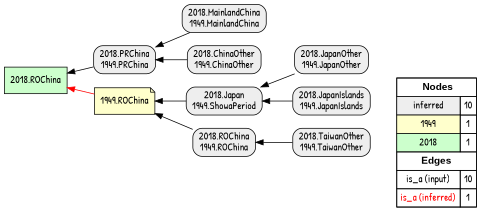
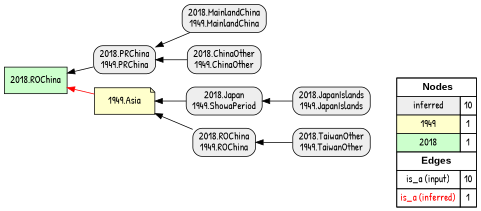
  digraph {
    fontname="Patrick Hand"
    rankdir=RL
    node [fillcolor="#EEEEEE" fontname="Patrick Hand" shape=box style="filled,rounded"]
    edge [arrowhead=normal color="#000000" constraint=true fontname="Patrick Hand" penwidth=1 style=solid]
    n1 [fillcolor=white label=<   <TABLE BORDER="0" CELLBORDER="1" CELLSPACING="0" CELLPADDING="4">  <TR> <TD COLSPAN="2"><font face="Arial Black"> Nodes</font></TD> </TR>  <TR>   <TD bgcolor="#EEEEEE" fontname="helvetica">inferred</TD>   <TD>10</TD>   </TR>  <TR>   <TD bgcolor="#FFFFCC" fontname="helvetica">1949</TD>   <TD>1</TD>   </TR>  <TR>   <TD bgcolor="#CCFFCC" fontname="helvetica">2018</TD>   <TD>1</TD>   </TR>  <TR> <TD COLSPAN="2"><font face = "Arial Black"> Edges </font></TD> </TR>  <TR>   <TD><font color ="#000000">is_a (input)</font></TD><TD>10</TD> </TR> <TR>   <TD><font color ="#FF0000">is_a (inferred)</font></TD><TD>1</TD> </TR> </TABLE>   > margin=0 style=filled]
-   "1949.Asia" [fillcolor="#FFFFCC" shape=note style=filled label="1949.ROChina"]
+   "1949.Asia" [fillcolor="#FFFFCC" shape=note style=filled]
    n3 [fillcolor="#CCFFCC" label="2018.ROChina" style=filled]
-   "2018.JapanOther\n1949.JapanOther"
    "2018.Japan\n1949.ShowaPeriod"
    "2018.MainlandChina\n1949.MainlandChina"
    "2018.PRChina\n1949.PRChina"
    "2018.JapanIslands\n1949.JapanIslands"
    "2018.TaiwanOther\n1949.TaiwanOther"
    "2018.ROChina\n1949.ROChina"
    "2018.ChinaOther\n1949.ChinaOther"
    subgraph sub_1 {
      rank=source
      n1
    }
    "1949.Asia" -> n3 [color="#FF0000"]
-   "2018.JapanOther\n1949.JapanOther" -> "2018.Japan\n1949.ShowaPeriod"
    "2018.Japan\n1949.ShowaPeriod" -> "1949.Asia"
    "2018.MainlandChina\n1949.MainlandChina" -> "2018.PRChina\n1949.PRChina"
    "2018.PRChina\n1949.PRChina" -> n3
    "2018.JapanIslands\n1949.JapanIslands" -> "2018.Japan\n1949.ShowaPeriod"
    "2018.TaiwanOther\n1949.TaiwanOther" -> "2018.ROChina\n1949.ROChina"
    "2018.ROChina\n1949.ROChina" -> "1949.Asia"
    "2018.ChinaOther\n1949.ChinaOther" -> "2018.PRChina\n1949.PRChina"
  }
